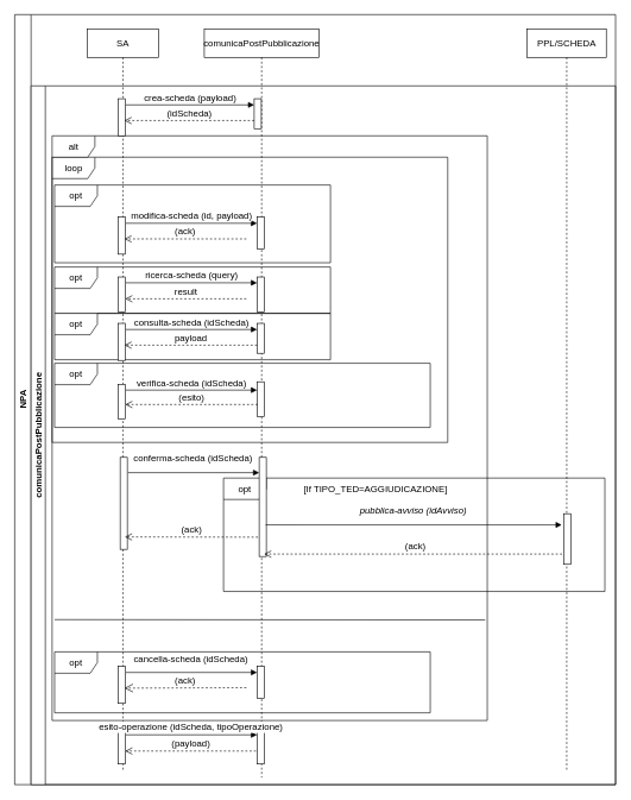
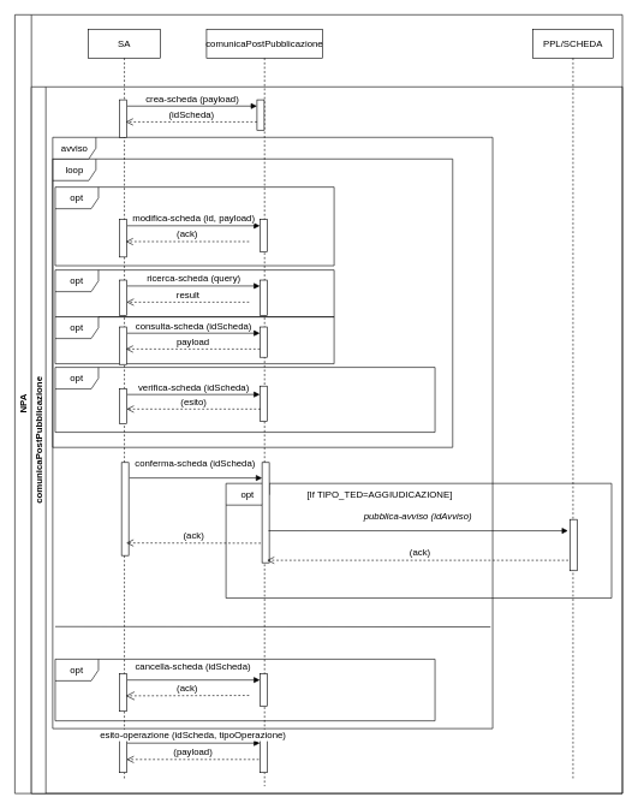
  <mxCell id="0" />
  <mxCell id="1" parent="0" />
  <mxCell id="2" value="opt" style="shape=umlFrame;whiteSpace=wrap;html=1;fontSize=13;" vertex="1" parent="1"><mxGeometry x="76" y="374" width="387" height="65" as="geometry" /></mxCell>
  <mxCell id="3" value="opt" style="shape=umlFrame;whiteSpace=wrap;html=1;fontSize=13;" vertex="1" parent="1"><mxGeometry x="76" y="439" width="387" height="65" as="geometry" /></mxCell>
  <mxCell id="4" value="NPA" style="swimlane;horizontal=0;whiteSpace=wrap;html=1;strokeWidth=1;fontSize=13;" vertex="1" parent="1"><mxGeometry x="20" y="20" width="843" height="1080" as="geometry" /></mxCell>
  <mxCell id="5" value="comunicaPostPubblicazione" style="shape=umlLifeline;perimeter=lifelinePerimeter;whiteSpace=wrap;html=1;container=1;collapsible=0;recursiveResize=0;outlineConnect=0;fontSize=13;" vertex="1" parent="4"><mxGeometry x="266" y="20" width="161" height="1050" as="geometry" /></mxCell>
  <mxCell id="6" value="" style="html=1;points=[];perimeter=orthogonalPerimeter;fontSize=13;" vertex="1" parent="5"><mxGeometry x="70" y="98" width="10" height="42" as="geometry" /></mxCell>
  <mxCell id="7" value="SA" style="shape=umlLifeline;perimeter=lifelinePerimeter;whiteSpace=wrap;html=1;container=1;collapsible=0;recursiveResize=0;outlineConnect=0;fontSize=13;" vertex="1" parent="4"><mxGeometry x="102" y="20" width="100" height="1040" as="geometry" /></mxCell>
  <mxCell id="8" value="comunicaPostPubblicazione" style="swimlane;startSize=20;horizontal=0;html=1;whiteSpace=wrap;fontSize=13;" vertex="1" parent="4"><mxGeometry x="23" y="100" width="820" height="980" as="geometry"><mxRectangle x="23" y="120" width="40" height="130" as="alternateBounds" /></mxGeometry></mxCell>
  <mxCell id="9" value="opt" style="shape=umlFrame;whiteSpace=wrap;html=1;fontSize=13;" vertex="1" parent="8"><mxGeometry x="33" y="793.75" width="527" height="85.5" as="geometry" /></mxCell>
  <mxCell id="10" value="&lt;font color=&quot;#000000&quot;&gt;opt&lt;/font&gt;" style="shape=umlFrame;whiteSpace=wrap;html=1;fontColor=#FF0000;strokeColor=#000000;fontSize=13;" vertex="1" parent="8"><mxGeometry x="270" y="550" width="535" height="159" as="geometry" /></mxCell>
  <mxCell id="11" value="opt" style="shape=umlFrame;whiteSpace=wrap;html=1;fontSize=13;" vertex="1" parent="8"><mxGeometry x="33" y="139" width="387" height="109" as="geometry" /></mxCell>
  <mxCell id="12" value="loop" style="shape=umlFrame;whiteSpace=wrap;html=1;fontSize=13;" vertex="1" parent="8"><mxGeometry x="29.5" y="100" width="555" height="400" as="geometry" /></mxCell>
- <mxCell id="13" value="alt" style="shape=umlFrame;whiteSpace=wrap;html=1;fontSize=13;" vertex="1" parent="8"><mxGeometry x="29.5" y="70" width="610.5" height="820" as="geometry" /></mxCell>
+ <mxCell id="13" value="avviso" style="shape=umlFrame;whiteSpace=wrap;html=1;fontSize=13;" vertex="1" parent="8"><mxGeometry x="29.5" y="70" width="610.5" height="820" as="geometry" /></mxCell>
  <mxCell id="14" value="" style="html=1;points=[];perimeter=orthogonalPerimeter;fontSize=13;" vertex="1" parent="8"><mxGeometry x="122" y="18" width="10" height="52" as="geometry" /></mxCell>
  <mxCell id="15" value="" style="html=1;points=[];perimeter=orthogonalPerimeter;fontSize=13;" vertex="1" parent="8"><mxGeometry x="122" y="184" width="10" height="52" as="geometry" /></mxCell>
  <mxCell id="16" value="(ack)" style="html=1;verticalAlign=bottom;endArrow=open;dashed=1;endSize=8;rounded=0;entryX=0.89;entryY=0.588;entryDx=0;entryDy=0;entryPerimeter=0;fontSize=13;" edge="1" parent="8" target="15"><mxGeometry relative="1" as="geometry"><mxPoint x="302" y="214.576" as="sourcePoint" /><mxPoint x="327" y="256" as="targetPoint" /></mxGeometry></mxCell>
  <mxCell id="17" value="" style="html=1;points=[];perimeter=orthogonalPerimeter;fontSize=13;" vertex="1" parent="8"><mxGeometry x="317" y="184" width="10" height="45" as="geometry" /></mxCell>
  <mxCell id="18" value="modifica-scheda (id, payload)" style="html=1;verticalAlign=bottom;endArrow=block;rounded=0;exitX=1.097;exitY=0.166;exitDx=0;exitDy=0;exitPerimeter=0;endFill=1;fontSize=13;" edge="1" parent="8" source="15" target="17"><mxGeometry width="80" relative="1" as="geometry"><mxPoint x="195.97" y="352.632" as="sourcePoint" /><mxPoint x="365" y="352.632" as="targetPoint" /></mxGeometry></mxCell>
  <mxCell id="19" value="" style="html=1;points=[];perimeter=orthogonalPerimeter;fontSize=13;" vertex="1" parent="8"><mxGeometry x="122" y="268" width="10" height="49" as="geometry" /></mxCell>
  <mxCell id="20" value="result" style="html=1;verticalAlign=bottom;endArrow=open;dashed=1;endSize=8;rounded=0;fontSize=13;" edge="1" parent="8" target="19"><mxGeometry relative="1" as="geometry"><mxPoint x="302" y="298.576" as="sourcePoint" /><mxPoint x="127" y="297" as="targetPoint" /></mxGeometry></mxCell>
  <mxCell id="21" value="" style="html=1;points=[];perimeter=orthogonalPerimeter;fontSize=13;" vertex="1" parent="8"><mxGeometry x="317" y="268" width="10" height="49" as="geometry" /></mxCell>
  <mxCell id="22" value="ricerca-scheda (query)" style="html=1;verticalAlign=bottom;endArrow=block;rounded=0;exitX=1.097;exitY=0.166;exitDx=0;exitDy=0;exitPerimeter=0;endFill=1;fontSize=13;" edge="1" parent="8" source="19" target="21"><mxGeometry x="-0.0" width="80" relative="1" as="geometry"><mxPoint x="132.97" y="276.632" as="sourcePoint" /><mxPoint x="302" y="276.632" as="targetPoint" /><mxPoint as="offset" /></mxGeometry></mxCell>
  <mxCell id="23" value="" style="html=1;points=[];perimeter=orthogonalPerimeter;fontSize=13;" vertex="1" parent="8"><mxGeometry x="122" y="333" width="10" height="52" as="geometry" /></mxCell>
  <mxCell id="24" value="" style="html=1;points=[];perimeter=orthogonalPerimeter;fontSize=13;" vertex="1" parent="8"><mxGeometry x="122" y="814" width="10" height="52" as="geometry" /></mxCell>
  <mxCell id="25" value="(ack)" style="html=1;verticalAlign=bottom;endArrow=open;dashed=1;endSize=10;rounded=0;entryX=0.89;entryY=0.588;entryDx=0;entryDy=0;entryPerimeter=0;fontSize=13;" edge="1" parent="8" target="24"><mxGeometry relative="1" as="geometry"><mxPoint x="302" y="844" as="sourcePoint" /><mxPoint x="264" y="726" as="targetPoint" /></mxGeometry></mxCell>
  <mxCell id="26" value="" style="html=1;points=[];perimeter=orthogonalPerimeter;fontSize=13;" vertex="1" parent="8"><mxGeometry x="317" y="814" width="10" height="45" as="geometry" /></mxCell>
  <mxCell id="27" value="cancella-scheda (idScheda)" style="html=1;verticalAlign=bottom;endArrow=block;rounded=0;exitX=1.097;exitY=0.166;exitDx=0;exitDy=0;exitPerimeter=0;endFill=1;fontSize=13;" edge="1" parent="8" source="24" target="26"><mxGeometry x="-0.011" y="9" width="80" relative="1" as="geometry"><mxPoint x="132.97" y="822.632" as="sourcePoint" /><mxPoint x="302" y="822.632" as="targetPoint" /><mxPoint as="offset" /></mxGeometry></mxCell>
  <mxCell id="28" value="" style="html=1;points=[];perimeter=orthogonalPerimeter;fontSize=13;" vertex="1" parent="8"><mxGeometry x="122" y="902" width="10" height="49" as="geometry" /></mxCell>
  <mxCell id="29" value="(payload)" style="html=1;verticalAlign=bottom;endArrow=open;dashed=1;endSize=8;rounded=0;exitX=-0.144;exitY=0.629;exitDx=0;exitDy=0;exitPerimeter=0;fontSize=13;" edge="1" parent="8" source="30" target="28"><mxGeometry relative="1" as="geometry"><mxPoint x="302" y="932.576" as="sourcePoint" /><mxPoint x="64" y="771" as="targetPoint" /></mxGeometry></mxCell>
  <mxCell id="30" value="" style="html=1;points=[];perimeter=orthogonalPerimeter;fontSize=13;" vertex="1" parent="8"><mxGeometry x="317" y="902" width="10" height="49" as="geometry" /></mxCell>
  <mxCell id="31" value="esito-operazione (idScheda, tipoOperazione)" style="html=1;verticalAlign=bottom;endArrow=block;rounded=0;exitX=1.097;exitY=0.166;exitDx=0;exitDy=0;exitPerimeter=0;endFill=1;fontSize=13;" edge="1" parent="8" source="28" target="30"><mxGeometry x="-0.011" width="80" relative="1" as="geometry"><mxPoint x="69.97" y="750.632" as="sourcePoint" /><mxPoint x="239" y="750.632" as="targetPoint" /><mxPoint as="offset" /></mxGeometry></mxCell>
  <mxCell id="32" value="" style="html=1;points=[];perimeter=orthogonalPerimeter;fontSize=13;" vertex="1" parent="8"><mxGeometry x="317" y="333" width="10" height="42" as="geometry" /></mxCell>
  <mxCell id="33" value="consulta-scheda (idScheda)" style="html=1;verticalAlign=bottom;endArrow=block;rounded=0;exitX=1.097;exitY=0.166;exitDx=0;exitDy=0;exitPerimeter=0;fontSize=13;" edge="1" parent="8" source="23" target="32"><mxGeometry x="-0.0" width="80" relative="1" as="geometry"><mxPoint x="87" y="305" as="sourcePoint" /><mxPoint x="167" y="305" as="targetPoint" /><mxPoint as="offset" /></mxGeometry></mxCell>
  <mxCell id="34" value="payload" style="html=1;verticalAlign=bottom;endArrow=open;dashed=1;endSize=8;rounded=0;entryX=0.89;entryY=0.588;entryDx=0;entryDy=0;entryPerimeter=0;fontSize=13;" edge="1" parent="8" source="32" target="23"><mxGeometry relative="1" as="geometry"><mxPoint x="407" y="405" as="sourcePoint" /><mxPoint x="327" y="405" as="targetPoint" /></mxGeometry></mxCell>
  <mxCell id="35" value="opt" style="shape=umlFrame;whiteSpace=wrap;html=1;fontSize=13;" vertex="1" parent="8"><mxGeometry x="33" y="389" width="527" height="90" as="geometry" /></mxCell>
  <mxCell id="36" value="" style="html=1;points=[];perimeter=orthogonalPerimeter;fontSize=13;" vertex="1" parent="8"><mxGeometry x="317" y="415" width="10" height="49" as="geometry" /></mxCell>
  <mxCell id="37" value="" style="html=1;points=[];perimeter=orthogonalPerimeter;fontSize=13;" vertex="1" parent="8"><mxGeometry x="122" y="418.5" width="10" height="49" as="geometry" /></mxCell>
  <mxCell id="38" value="verifica-scheda (idScheda)" style="html=1;verticalAlign=bottom;endArrow=block;rounded=0;exitX=1.097;exitY=0.166;exitDx=0;exitDy=0;exitPerimeter=0;endFill=1;fontSize=13;" edge="1" parent="8" source="37" target="36"><mxGeometry x="-0.0" width="80" relative="1" as="geometry"><mxPoint x="-50.03" y="-161.868" as="sourcePoint" /><mxPoint x="119" y="-161.868" as="targetPoint" /><mxPoint as="offset" /></mxGeometry></mxCell>
  <mxCell id="39" value="(esito)" style="html=1;verticalAlign=bottom;endArrow=open;dashed=1;endSize=8;rounded=0;exitX=0.083;exitY=0.65;exitDx=0;exitDy=0;exitPerimeter=0;fontSize=13;" edge="1" parent="8" source="36" target="37"><mxGeometry relative="1" as="geometry"><mxPoint x="484.75" y="452.478" as="sourcePoint" /><mxPoint x="153" y="452" as="targetPoint" /></mxGeometry></mxCell>
  <mxCell id="40" value="[If TIPO_TED=AGGIUDICAZIONE]" style="text;html=1;strokeColor=none;fillColor=none;align=center;verticalAlign=middle;whiteSpace=wrap;rounded=0;fontColor=#000000;fontSize=13;" vertex="1" parent="8"><mxGeometry x="357" y="550" width="253" height="30" as="geometry" /></mxCell>
  <mxCell id="41" value="crea-scheda (payload)" style="html=1;verticalAlign=bottom;endArrow=block;rounded=0;exitX=1.097;exitY=0.166;exitDx=0;exitDy=0;exitPerimeter=0;fontSize=13;" edge="1" parent="4" source="14" target="6"><mxGeometry x="-0.0" width="80" relative="1" as="geometry"><mxPoint x="150" y="125" as="sourcePoint" /><mxPoint x="230" y="125" as="targetPoint" /><mxPoint as="offset" /></mxGeometry></mxCell>
  <mxCell id="42" value="(idScheda)" style="html=1;verticalAlign=bottom;endArrow=open;dashed=1;endSize=8;rounded=0;entryX=0.89;entryY=0.588;entryDx=0;entryDy=0;entryPerimeter=0;fontSize=13;" edge="1" parent="4" source="6" target="14"><mxGeometry relative="1" as="geometry"><mxPoint x="470" y="225" as="sourcePoint" /><mxPoint x="390" y="225" as="targetPoint" /></mxGeometry></mxCell>
  <mxCell id="43" value="" style="endArrow=none;html=1;rounded=0;strokeColor=#000000;fontColor=#FF0000;exitX=0;exitY=0.788;exitDx=0;exitDy=0;exitPerimeter=0;fontSize=13;" edge="1" parent="1"><mxGeometry width="50" height="50" relative="1" as="geometry"><mxPoint x="76" y="868.52" as="sourcePoint" /><mxPoint x="680" y="869" as="targetPoint" /></mxGeometry></mxCell>
  <mxCell id="44" value="" style="html=1;points=[];perimeter=orthogonalPerimeter;fontSize=13;" vertex="1" parent="1"><mxGeometry x="168" y="641" width="10" height="129" as="geometry" /></mxCell>
  <mxCell id="45" value="(ack)" style="html=1;verticalAlign=bottom;endArrow=open;dashed=1;endSize=8;rounded=0;entryX=0.657;entryY=0.756;entryDx=0;entryDy=0;entryPerimeter=0;exitX=-0.176;exitY=0.704;exitDx=0;exitDy=0;exitPerimeter=0;fontSize=13;" edge="1" parent="1"><mxGeometry relative="1" as="geometry"><mxPoint x="361.24" y="752.856" as="sourcePoint" /><mxPoint x="174.57" y="752.524" as="targetPoint" /></mxGeometry></mxCell>
  <mxCell id="46" value="" style="html=1;points=[];perimeter=orthogonalPerimeter;fontSize=13;" vertex="1" parent="1"><mxGeometry x="363" y="641" width="10" height="139" as="geometry" /></mxCell>
  <mxCell id="47" value="conferma-scheda (idScheda)" style="html=1;verticalAlign=bottom;endArrow=block;rounded=0;exitX=1.097;exitY=0.166;exitDx=0;exitDy=0;exitPerimeter=0;endFill=1;fontSize=13;" edge="1" parent="1" source="44" target="46"><mxGeometry x="-0.011" y="9" width="80" relative="1" as="geometry"><mxPoint x="115.97" y="489.632" as="sourcePoint" /><mxPoint x="285" y="489.632" as="targetPoint" /><mxPoint as="offset" /></mxGeometry></mxCell>
  <mxCell id="48" value="&lt;font style=&quot;font-weight: normal;&quot; color=&quot;#000000&quot;&gt;(ack)&lt;/font&gt;" style="html=1;verticalAlign=bottom;endArrow=open;dashed=1;endSize=8;rounded=0;entryX=0.89;entryY=0.588;entryDx=0;entryDy=0;entryPerimeter=0;fontColor=#97D077;strokeColor=#000000;fontSize=13;fontStyle=1" edge="1" parent="1" source="50"><mxGeometry relative="1" as="geometry"><mxPoint x="526" y="776.576" as="sourcePoint" /><mxPoint x="369.9" y="776.576" as="targetPoint" /></mxGeometry></mxCell>
  <mxCell id="49" value="&lt;font color=&quot;#000000&quot;&gt;&lt;span style=&quot;font-weight: normal;&quot;&gt;&lt;i&gt;pubblica-avviso (idAvviso)&lt;/i&gt;&lt;/span&gt;&lt;/font&gt;" style="html=1;verticalAlign=bottom;endArrow=block;rounded=0;exitX=1.097;exitY=0.166;exitDx=0;exitDy=0;exitPerimeter=0;endFill=1;fontColor=#97D077;strokeColor=#000000;entryX=-0.276;entryY=0.221;entryDx=0;entryDy=0;entryPerimeter=0;fontSize=13;fontStyle=1" edge="1" parent="1" target="51"><mxGeometry x="-0.006" y="9" width="80" relative="1" as="geometry"><mxPoint x="371.97" y="735.632" as="sourcePoint" /><mxPoint x="828.25" y="735.632" as="targetPoint" /><mxPoint as="offset" /></mxGeometry></mxCell>
  <mxCell id="50" value="PPL/SCHEDA" style="shape=umlLifeline;perimeter=lifelinePerimeter;whiteSpace=wrap;html=1;container=1;collapsible=0;recursiveResize=0;outlineConnect=0;fontSize=13;" vertex="1" parent="1"><mxGeometry x="739" y="40" width="111" height="1040" as="geometry" /></mxCell>
  <mxCell id="51" value="" style="html=1;points=[];perimeter=orthogonalPerimeter;fontColor=#97D077;strokeColor=#000000;fontSize=13;fontStyle=1" vertex="1" parent="50"><mxGeometry x="51.25" y="680" width="10" height="71" as="geometry" /></mxCell>
